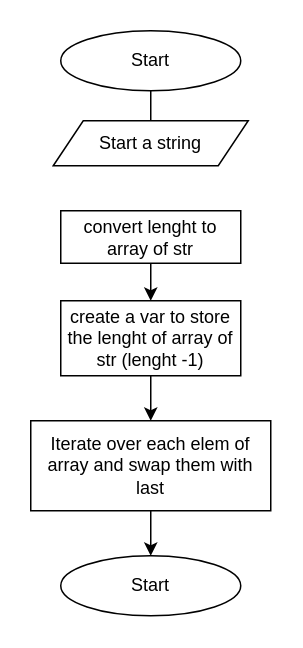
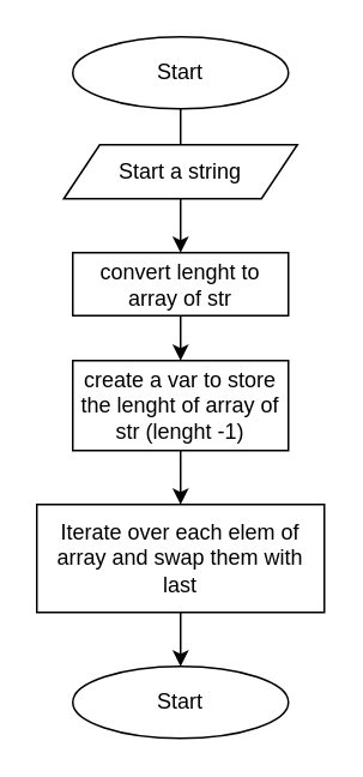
  <mxCell id="0" />
  <mxCell id="1" parent="0" />
  <mxCell id="2" style="edgeStyle=none;html=1;" edge="1" parent="1" source="3"><mxGeometry relative="1" as="geometry"><mxPoint x="100" y="100" as="targetPoint" /></mxGeometry></mxCell>
  <mxCell id="3" value="Start" style="shape=ellipse;html=1;dashed=0;whiteSpace=wrap;perimeter=ellipsePerimeter;gradientColor=none;align=center;" vertex="1" parent="1"><mxGeometry x="40" y="20" width="120" height="40" as="geometry" /></mxCell>
+ <mxCell id="4" value="" style="edgeStyle=none;html=1;" edge="1" parent="1" source="5" target="7"><mxGeometry relative="1" as="geometry" /></mxCell>
  <mxCell id="5" value="Start a string" style="shape=parallelogram;perimeter=parallelogramPerimeter;whiteSpace=wrap;html=1;fixedSize=1;" vertex="1" parent="1"><mxGeometry x="35" y="80" width="130" height="30" as="geometry" /></mxCell>
  <mxCell id="6" value="" style="edgeStyle=none;html=1;" edge="1" parent="1" source="7" target="9"><mxGeometry relative="1" as="geometry" /></mxCell>
  <mxCell id="7" value="convert lenght to array of str" style="whiteSpace=wrap;html=1;" vertex="1" parent="1"><mxGeometry x="40" y="140" width="120" height="35" as="geometry" /></mxCell>
  <mxCell id="8" value="" style="edgeStyle=none;html=1;" edge="1" parent="1" source="9" target="11"><mxGeometry relative="1" as="geometry" /></mxCell>
  <mxCell id="9" value="create a var to store the lenght of array of str (lenght -1)" style="whiteSpace=wrap;html=1;" vertex="1" parent="1"><mxGeometry x="40" y="200" width="120" height="50" as="geometry" /></mxCell>
  <mxCell id="10" style="edgeStyle=none;html=1;exitX=0.5;exitY=1;exitDx=0;exitDy=0;" edge="1" parent="1" source="11"><mxGeometry relative="1" as="geometry"><mxPoint x="100" y="370" as="targetPoint" /></mxGeometry></mxCell>
  <mxCell id="11" value="Iterate over each elem of array and swap them with last" style="whiteSpace=wrap;html=1;" vertex="1" parent="1"><mxGeometry x="20" y="280" width="160" height="60" as="geometry" /></mxCell>
  <mxCell id="12" value="Start" style="shape=ellipse;html=1;dashed=0;whiteSpace=wrap;perimeter=ellipsePerimeter;gradientColor=none;align=center;" vertex="1" parent="1"><mxGeometry x="40" y="370" width="120" height="40" as="geometry" /></mxCell>
